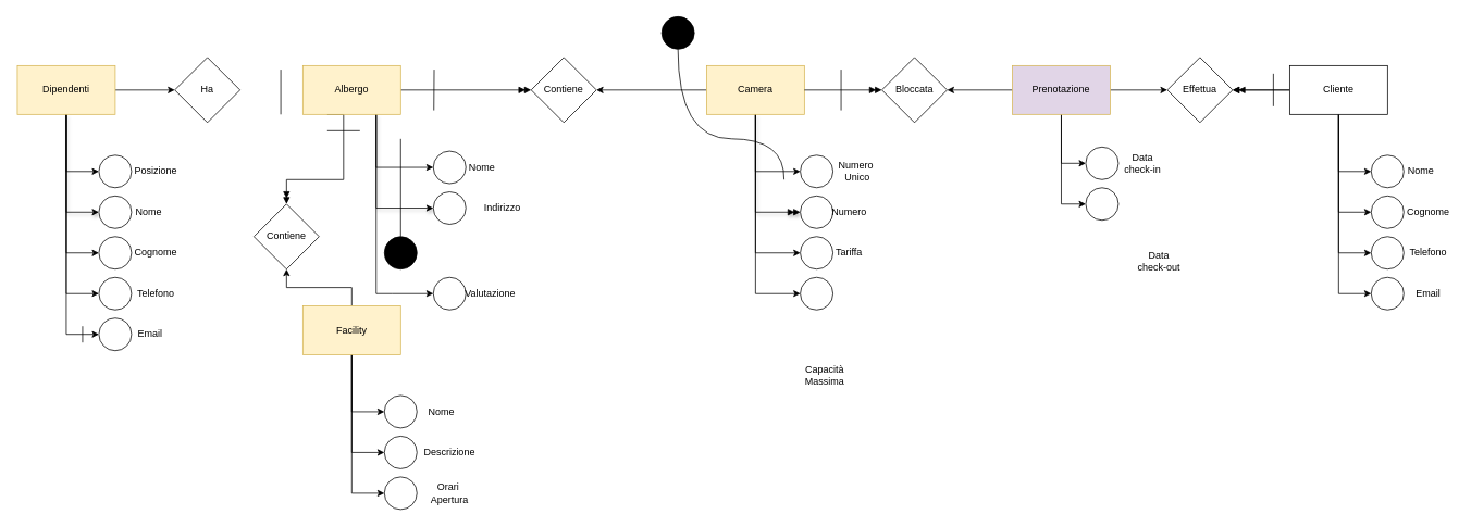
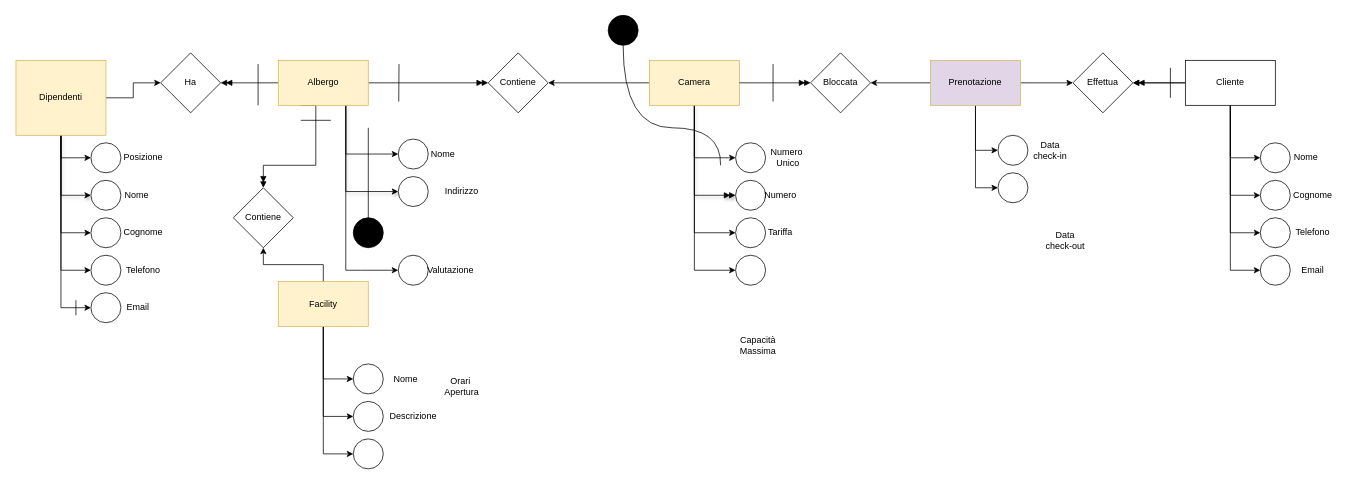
  <mxCell id="0" />
  <mxCell id="1" parent="0" />
  <mxCell id="2" style="edgeStyle=orthogonalEdgeStyle;rounded=0;orthogonalLoop=1;jettySize=auto;html=1;entryX=0;entryY=0.5;entryDx=0;entryDy=0;exitX=0.75;exitY=1;exitDx=0;exitDy=0;" parent="1" source="8" target="21" edge="1"><mxGeometry relative="1" as="geometry" /></mxCell>
  <mxCell id="3" style="edgeStyle=orthogonalEdgeStyle;rounded=0;orthogonalLoop=1;jettySize=auto;html=1;entryX=0;entryY=0.5;entryDx=0;entryDy=0;flowAnimation=0;shadow=1;textShadow=1;endArrow=classic;endFill=1;exitX=0.75;exitY=1;exitDx=0;exitDy=0;" parent="1" source="8" target="23" edge="1"><mxGeometry relative="1" as="geometry" /></mxCell>
  <mxCell id="4" style="edgeStyle=orthogonalEdgeStyle;rounded=0;orthogonalLoop=1;jettySize=auto;html=1;entryX=0;entryY=0.5;entryDx=0;entryDy=0;exitX=0.75;exitY=1;exitDx=0;exitDy=0;" parent="1" source="8" target="25" edge="1"><mxGeometry relative="1" as="geometry"><Array as="points"><mxPoint x="460" y="360" /><mxPoint x="480" y="360" /></Array></mxGeometry></mxCell>
  <mxCell id="5" style="edgeStyle=orthogonalEdgeStyle;rounded=0;orthogonalLoop=1;jettySize=auto;html=1;endArrow=doubleBlock;endFill=1;" parent="1" source="8" target="81" edge="1"><mxGeometry relative="1" as="geometry" /></mxCell>
+ <mxCell id="6" style="edgeStyle=orthogonalEdgeStyle;rounded=0;orthogonalLoop=1;jettySize=auto;html=1;endArrow=doubleBlock;endFill=1;" parent="1" source="8" target="85" edge="1"><mxGeometry relative="1" as="geometry" /></mxCell>
  <mxCell id="7" style="edgeStyle=orthogonalEdgeStyle;rounded=0;orthogonalLoop=1;jettySize=auto;html=1;entryX=0.5;entryY=0;entryDx=0;entryDy=0;exitX=0.25;exitY=1;exitDx=0;exitDy=0;endArrow=doubleBlock;endFill=1;" parent="1" source="8" target="87" edge="1"><mxGeometry relative="1" as="geometry"><Array as="points"><mxPoint x="420" y="140" /><mxPoint x="420" y="220" /><mxPoint x="350" y="220" /></Array></mxGeometry></mxCell>
  <mxCell id="8" value="Albergo" style="rounded=0;whiteSpace=wrap;html=1;fillColor=#fff2cc;strokeColor=#d6b656;" parent="1" vertex="1"><mxGeometry x="370" y="80" width="120" height="60" as="geometry" /></mxCell>
  <mxCell id="9" style="edgeStyle=orthogonalEdgeStyle;rounded=0;orthogonalLoop=1;jettySize=auto;html=1;entryX=0;entryY=0.5;entryDx=0;entryDy=0;" parent="1" source="13" target="65" edge="1"><mxGeometry relative="1" as="geometry" /></mxCell>
  <mxCell id="10" style="edgeStyle=orthogonalEdgeStyle;rounded=0;orthogonalLoop=1;jettySize=auto;html=1;entryX=0;entryY=0.5;entryDx=0;entryDy=0;" parent="1" source="13" target="68" edge="1"><mxGeometry relative="1" as="geometry" /></mxCell>
  <mxCell id="11" style="edgeStyle=orthogonalEdgeStyle;rounded=0;orthogonalLoop=1;jettySize=auto;html=1;entryX=0;entryY=0.5;entryDx=0;entryDy=0;" parent="1" source="13" target="69" edge="1"><mxGeometry relative="1" as="geometry" /></mxCell>
  <mxCell id="12" style="edgeStyle=orthogonalEdgeStyle;rounded=0;orthogonalLoop=1;jettySize=auto;html=1;" parent="1" source="13" target="87" edge="1"><mxGeometry relative="1" as="geometry" /></mxCell>
  <mxCell id="13" value="Facility" style="rounded=0;whiteSpace=wrap;html=1;fillColor=#fff2cc;strokeColor=#d6b656;" parent="1" vertex="1"><mxGeometry x="370" y="375" width="120" height="60" as="geometry" /></mxCell>
  <mxCell id="14" style="edgeStyle=orthogonalEdgeStyle;rounded=0;orthogonalLoop=1;jettySize=auto;html=1;entryX=0;entryY=0.5;entryDx=0;entryDy=0;" parent="1" source="20" target="71" edge="1"><mxGeometry relative="1" as="geometry" /></mxCell>
  <mxCell id="15" style="edgeStyle=orthogonalEdgeStyle;rounded=0;orthogonalLoop=1;jettySize=auto;html=1;entryX=0;entryY=0.5;entryDx=0;entryDy=0;" parent="1" source="20" target="74" edge="1"><mxGeometry relative="1" as="geometry" /></mxCell>
  <mxCell id="16" style="edgeStyle=orthogonalEdgeStyle;rounded=0;orthogonalLoop=1;jettySize=auto;html=1;entryX=0;entryY=0.5;entryDx=0;entryDy=0;" parent="1" source="20" target="75" edge="1"><mxGeometry relative="1" as="geometry" /></mxCell>
  <mxCell id="17" style="edgeStyle=orthogonalEdgeStyle;rounded=0;orthogonalLoop=1;jettySize=auto;html=1;entryX=0;entryY=0.5;entryDx=0;entryDy=0;" parent="1" source="20" target="77" edge="1"><mxGeometry relative="1" as="geometry" /></mxCell>
  <mxCell id="18" value="" style="edgeStyle=orthogonalEdgeStyle;rounded=0;orthogonalLoop=1;jettySize=auto;html=1;endArrow=doubleBlock;endFill=1;" parent="1" source="20" target="79" edge="1"><mxGeometry relative="1" as="geometry" /></mxCell>
  <mxCell id="19" value="" style="edgeStyle=orthogonalEdgeStyle;rounded=0;orthogonalLoop=1;jettySize=auto;html=1;" parent="1" source="20" target="79" edge="1"><mxGeometry relative="1" as="geometry" /></mxCell>
  <mxCell id="20" value="Cliente" style="rounded=0;whiteSpace=wrap;html=1;" parent="1" vertex="1"><mxGeometry x="1580" y="80" width="120" height="60" as="geometry" /></mxCell>
  <mxCell id="21" value="" style="ellipse;whiteSpace=wrap;html=1;aspect=fixed;" parent="1" vertex="1"><mxGeometry x="530" y="185" width="40" height="40" as="geometry" /></mxCell>
  <mxCell id="22" value="Nome" style="text;html=1;align=center;verticalAlign=middle;whiteSpace=wrap;rounded=0;" parent="1" vertex="1"><mxGeometry x="560" y="190" width="60" height="30" as="geometry" /></mxCell>
  <mxCell id="23" value="" style="ellipse;whiteSpace=wrap;html=1;aspect=fixed;" parent="1" vertex="1"><mxGeometry x="530" y="235" width="40" height="40" as="geometry" /></mxCell>
  <mxCell id="24" value="Indirizzo" style="text;html=1;align=center;verticalAlign=middle;whiteSpace=wrap;rounded=0;" parent="1" vertex="1"><mxGeometry x="585" y="240" width="60" height="30" as="geometry" /></mxCell>
  <mxCell id="25" value="" style="ellipse;whiteSpace=wrap;html=1;aspect=fixed;" parent="1" vertex="1"><mxGeometry x="530" y="340" width="40" height="40" as="geometry" /></mxCell>
  <mxCell id="26" value="Valutazione" style="text;html=1;align=center;verticalAlign=middle;whiteSpace=wrap;rounded=0;" parent="1" vertex="1"><mxGeometry x="570" y="345" width="60" height="30" as="geometry" /></mxCell>
  <mxCell id="27" style="edgeStyle=orthogonalEdgeStyle;rounded=0;orthogonalLoop=1;jettySize=auto;html=1;entryX=0;entryY=0.5;entryDx=0;entryDy=0;" parent="1" source="31" target="32" edge="1"><mxGeometry relative="1" as="geometry" /></mxCell>
  <mxCell id="28" style="edgeStyle=orthogonalEdgeStyle;rounded=0;orthogonalLoop=1;jettySize=auto;html=1;entryX=0;entryY=0.5;entryDx=0;entryDy=0;" parent="1" source="31" target="34" edge="1"><mxGeometry relative="1" as="geometry"><Array as="points"><mxPoint x="1300" y="250" /></Array></mxGeometry></mxCell>
  <mxCell id="29" style="edgeStyle=orthogonalEdgeStyle;rounded=0;orthogonalLoop=1;jettySize=auto;html=1;entryX=0;entryY=0.5;entryDx=0;entryDy=0;" parent="1" source="31" target="79" edge="1"><mxGeometry relative="1" as="geometry" /></mxCell>
  <mxCell id="30" style="edgeStyle=orthogonalEdgeStyle;rounded=0;orthogonalLoop=1;jettySize=auto;html=1;" parent="1" source="31" target="92" edge="1"><mxGeometry relative="1" as="geometry" /></mxCell>
  <mxCell id="31" value="Prenotazione" style="rounded=0;whiteSpace=wrap;html=1;fillColor=#e1d5e7;strokeColor=#d6b656;" parent="1" vertex="1"><mxGeometry x="1240" y="80" width="120" height="60" as="geometry" /></mxCell>
  <mxCell id="32" value="" style="ellipse;whiteSpace=wrap;html=1;aspect=fixed;" parent="1" vertex="1"><mxGeometry x="1330" y="180" width="40" height="40" as="geometry" /></mxCell>
  <mxCell id="33" value="Data check-in" style="text;html=1;align=center;verticalAlign=middle;whiteSpace=wrap;rounded=0;" parent="1" vertex="1"><mxGeometry x="1370" y="185" width="60" height="30" as="geometry" /></mxCell>
  <mxCell id="34" value="" style="ellipse;whiteSpace=wrap;html=1;aspect=fixed;" parent="1" vertex="1"><mxGeometry x="1330" y="230" width="40" height="40" as="geometry" /></mxCell>
  <mxCell id="35" value="Data check-out" style="text;html=1;align=center;verticalAlign=middle;whiteSpace=wrap;rounded=0;" parent="1" vertex="1"><mxGeometry x="1390" y="305" width="60" height="30" as="geometry" /></mxCell>
  <mxCell id="36" style="edgeStyle=orthogonalEdgeStyle;rounded=0;orthogonalLoop=1;jettySize=auto;html=1;entryX=0;entryY=0.5;entryDx=0;entryDy=0;" parent="1" source="41" target="42" edge="1"><mxGeometry relative="1" as="geometry" /></mxCell>
  <mxCell id="37" style="edgeStyle=orthogonalEdgeStyle;rounded=0;orthogonalLoop=1;jettySize=auto;html=1;entryX=0;entryY=0.5;entryDx=0;entryDy=0;flowAnimation=0;shadow=1;textShadow=1;endArrow=doubleBlock;endFill=1;" parent="1" source="41" target="44" edge="1"><mxGeometry relative="1" as="geometry" /></mxCell>
  <mxCell id="38" style="edgeStyle=orthogonalEdgeStyle;rounded=0;orthogonalLoop=1;jettySize=auto;html=1;entryX=0;entryY=0.5;entryDx=0;entryDy=0;" parent="1" source="41" target="46" edge="1"><mxGeometry relative="1" as="geometry" /></mxCell>
  <mxCell id="39" style="edgeStyle=orthogonalEdgeStyle;rounded=0;orthogonalLoop=1;jettySize=auto;html=1;" parent="1" source="41" target="81" edge="1"><mxGeometry relative="1" as="geometry" /></mxCell>
  <mxCell id="40" style="edgeStyle=orthogonalEdgeStyle;rounded=0;orthogonalLoop=1;jettySize=auto;html=1;entryX=0;entryY=0.5;entryDx=0;entryDy=0;" parent="1" source="41" target="83" edge="1"><mxGeometry relative="1" as="geometry" /></mxCell>
  <mxCell id="41" value="Camera" style="rounded=0;whiteSpace=wrap;html=1;fillColor=#fff2cc;strokeColor=#d6b656;" parent="1" vertex="1"><mxGeometry x="865" y="80" width="120" height="60" as="geometry" /></mxCell>
  <mxCell id="42" value="" style="ellipse;whiteSpace=wrap;html=1;aspect=fixed;" parent="1" vertex="1"><mxGeometry x="980" y="190" width="40" height="40" as="geometry" /></mxCell>
  <mxCell id="43" value="Numero&amp;nbsp;&lt;div&gt;Unico&lt;/div&gt;" style="text;html=1;align=center;verticalAlign=middle;whiteSpace=wrap;rounded=0;" parent="1" vertex="1"><mxGeometry x="1020" y="195" width="60" height="30" as="geometry" /></mxCell>
  <mxCell id="44" value="" style="ellipse;whiteSpace=wrap;html=1;aspect=fixed;" parent="1" vertex="1"><mxGeometry x="980" y="240" width="40" height="40" as="geometry" /></mxCell>
  <mxCell id="45" value="Numero" style="text;html=1;align=center;verticalAlign=middle;whiteSpace=wrap;rounded=0;" parent="1" vertex="1"><mxGeometry x="1010" y="245" width="60" height="30" as="geometry" /></mxCell>
  <mxCell id="46" value="" style="ellipse;whiteSpace=wrap;html=1;aspect=fixed;" parent="1" vertex="1"><mxGeometry x="980" y="290" width="40" height="40" as="geometry" /></mxCell>
  <mxCell id="47" value="Tariffa" style="text;html=1;align=center;verticalAlign=middle;whiteSpace=wrap;rounded=0;" parent="1" vertex="1"><mxGeometry x="1010" y="295" width="60" height="30" as="geometry" /></mxCell>
  <mxCell id="48" style="edgeStyle=orthogonalEdgeStyle;rounded=0;orthogonalLoop=1;jettySize=auto;html=1;entryX=0;entryY=0.5;entryDx=0;entryDy=0;" parent="1" source="54" target="55" edge="1"><mxGeometry relative="1" as="geometry" /></mxCell>
  <mxCell id="49" style="edgeStyle=orthogonalEdgeStyle;rounded=0;orthogonalLoop=1;jettySize=auto;html=1;entryX=0;entryY=0.5;entryDx=0;entryDy=0;flowAnimation=0;shadow=1;textShadow=1;endArrow=classic;endFill=1;" parent="1" source="54" target="57" edge="1"><mxGeometry relative="1" as="geometry" /></mxCell>
  <mxCell id="50" style="edgeStyle=orthogonalEdgeStyle;rounded=0;orthogonalLoop=1;jettySize=auto;html=1;entryX=0;entryY=0.5;entryDx=0;entryDy=0;" parent="1" source="54" target="59" edge="1"><mxGeometry relative="1" as="geometry" /></mxCell>
  <mxCell id="51" style="edgeStyle=orthogonalEdgeStyle;rounded=0;orthogonalLoop=1;jettySize=auto;html=1;entryX=0;entryY=0.5;entryDx=0;entryDy=0;" parent="1" source="54" target="61" edge="1"><mxGeometry relative="1" as="geometry" /></mxCell>
  <mxCell id="52" style="edgeStyle=orthogonalEdgeStyle;rounded=0;orthogonalLoop=1;jettySize=auto;html=1;entryX=0;entryY=0.5;entryDx=0;entryDy=0;" parent="1" source="54" target="63" edge="1"><mxGeometry relative="1" as="geometry" /></mxCell>
  <mxCell id="53" style="edgeStyle=orthogonalEdgeStyle;rounded=0;orthogonalLoop=1;jettySize=auto;html=1;" parent="1" source="54" target="85" edge="1"><mxGeometry relative="1" as="geometry" /></mxCell>
- <mxCell id="54" value="Dipendenti" style="rounded=0;whiteSpace=wrap;html=1;fillColor=#fff2cc;strokeColor=#d6b656;" parent="1" vertex="1"><mxGeometry x="20" y="80" width="120" height="60" as="geometry" /></mxCell>
+ <mxCell id="54" value="Dipendenti" style="rounded=0;whiteSpace=wrap;html=1;fillColor=#fff2cc;strokeColor=#d6b656;" parent="1" vertex="1"><mxGeometry x="20" y="80" width="120" height="100" as="geometry" /></mxCell>
  <mxCell id="55" value="" style="ellipse;whiteSpace=wrap;html=1;aspect=fixed;" parent="1" vertex="1"><mxGeometry x="120" y="190" width="40" height="40" as="geometry" /></mxCell>
  <mxCell id="56" value="Posizione" style="text;html=1;align=center;verticalAlign=middle;whiteSpace=wrap;rounded=0;" parent="1" vertex="1"><mxGeometry x="160" y="195" width="60" height="30" as="geometry" /></mxCell>
  <mxCell id="57" value="" style="ellipse;whiteSpace=wrap;html=1;aspect=fixed;" parent="1" vertex="1"><mxGeometry x="120" y="240" width="40" height="40" as="geometry" /></mxCell>
  <mxCell id="58" value="Nome&amp;nbsp;" style="text;html=1;align=center;verticalAlign=middle;whiteSpace=wrap;rounded=0;" parent="1" vertex="1"><mxGeometry x="153" y="245" width="60" height="30" as="geometry" /></mxCell>
  <mxCell id="59" value="" style="ellipse;whiteSpace=wrap;html=1;aspect=fixed;" parent="1" vertex="1"><mxGeometry x="120" y="290" width="40" height="40" as="geometry" /></mxCell>
  <mxCell id="60" value="Cognome" style="text;html=1;align=center;verticalAlign=middle;whiteSpace=wrap;rounded=0;" parent="1" vertex="1"><mxGeometry x="160" y="295" width="60" height="30" as="geometry" /></mxCell>
  <mxCell id="61" value="" style="ellipse;whiteSpace=wrap;html=1;aspect=fixed;" parent="1" vertex="1"><mxGeometry x="120" y="340" width="40" height="40" as="geometry" /></mxCell>
  <mxCell id="62" value="Telefono" style="text;html=1;align=center;verticalAlign=middle;whiteSpace=wrap;rounded=0;" parent="1" vertex="1"><mxGeometry x="160" y="345" width="60" height="30" as="geometry" /></mxCell>
  <mxCell id="63" value="" style="ellipse;whiteSpace=wrap;html=1;aspect=fixed;" parent="1" vertex="1"><mxGeometry x="120" y="390" width="40" height="40" as="geometry" /></mxCell>
  <mxCell id="64" value="Email" style="text;html=1;align=center;verticalAlign=middle;whiteSpace=wrap;rounded=0;" parent="1" vertex="1"><mxGeometry x="153" y="395" width="60" height="30" as="geometry" /></mxCell>
  <mxCell id="65" value="" style="ellipse;whiteSpace=wrap;html=1;aspect=fixed;" parent="1" vertex="1"><mxGeometry x="470" y="485" width="40" height="40" as="geometry" /></mxCell>
  <mxCell id="66" value="Nome" style="text;html=1;align=center;verticalAlign=middle;whiteSpace=wrap;rounded=0;" parent="1" vertex="1"><mxGeometry x="510" y="490" width="60" height="30" as="geometry" /></mxCell>
  <mxCell id="67" value="Descrizione" style="text;html=1;align=center;verticalAlign=middle;whiteSpace=wrap;rounded=0;" parent="1" vertex="1"><mxGeometry x="520" y="540" width="60" height="30" as="geometry" /></mxCell>
  <mxCell id="68" value="" style="ellipse;whiteSpace=wrap;html=1;aspect=fixed;" parent="1" vertex="1"><mxGeometry x="470" y="535" width="40" height="40" as="geometry" /></mxCell>
  <mxCell id="69" value="" style="ellipse;whiteSpace=wrap;html=1;aspect=fixed;" parent="1" vertex="1"><mxGeometry x="470" y="585" width="40" height="40" as="geometry" /></mxCell>
- <mxCell id="70" value="Orari&amp;nbsp;&lt;div&gt;Apertura&lt;/div&gt;" style="text;html=1;align=center;verticalAlign=middle;whiteSpace=wrap;rounded=0;" parent="1" vertex="1"><mxGeometry x="520" y="590" width="60" height="30" as="geometry" /></mxCell>
+ <mxCell id="70" value="Orari&amp;nbsp;&lt;div&gt;Apertura&lt;/div&gt;" style="text;html=1;align=center;verticalAlign=middle;whiteSpace=wrap;rounded=0;" parent="1" vertex="1"><mxGeometry x="585" y="500" width="60" height="30" as="geometry" /></mxCell>
  <mxCell id="71" value="" style="ellipse;whiteSpace=wrap;html=1;aspect=fixed;" parent="1" vertex="1"><mxGeometry x="1680" y="190" width="40" height="40" as="geometry" /></mxCell>
  <mxCell id="72" value="Nome" style="text;html=1;align=center;verticalAlign=middle;whiteSpace=wrap;rounded=0;" parent="1" vertex="1"><mxGeometry x="1711" y="195" width="60" height="30" as="geometry" /></mxCell>
  <mxCell id="73" value="Cognome" style="text;html=1;align=center;verticalAlign=middle;whiteSpace=wrap;rounded=0;" parent="1" vertex="1"><mxGeometry x="1720" y="245" width="60" height="30" as="geometry" /></mxCell>
  <mxCell id="74" value="" style="ellipse;whiteSpace=wrap;html=1;aspect=fixed;" parent="1" vertex="1"><mxGeometry x="1680" y="240" width="40" height="40" as="geometry" /></mxCell>
  <mxCell id="75" value="" style="ellipse;whiteSpace=wrap;html=1;aspect=fixed;" parent="1" vertex="1"><mxGeometry x="1680" y="290" width="40" height="40" as="geometry" /></mxCell>
  <mxCell id="76" value="Telefono" style="text;html=1;align=center;verticalAlign=middle;whiteSpace=wrap;rounded=0;" parent="1" vertex="1"><mxGeometry x="1720" y="295" width="60" height="30" as="geometry" /></mxCell>
  <mxCell id="77" value="" style="ellipse;whiteSpace=wrap;html=1;aspect=fixed;" parent="1" vertex="1"><mxGeometry x="1680" y="340" width="40" height="40" as="geometry" /></mxCell>
  <mxCell id="78" value="Email" style="text;html=1;align=center;verticalAlign=middle;whiteSpace=wrap;rounded=0;" parent="1" vertex="1"><mxGeometry x="1720" y="345" width="60" height="30" as="geometry" /></mxCell>
  <mxCell id="79" value="Effettua" style="rhombus;whiteSpace=wrap;html=1;" parent="1" vertex="1"><mxGeometry x="1430" y="70" width="80" height="80" as="geometry" /></mxCell>
  <mxCell id="80" value="" style="endArrow=none;html=1;rounded=0;" parent="1" edge="1"><mxGeometry width="50" height="50" relative="1" as="geometry"><mxPoint x="1030" y="135" as="sourcePoint" /><mxPoint x="1030" y="85" as="targetPoint" /></mxGeometry></mxCell>
  <mxCell id="81" value="Contiene" style="rhombus;whiteSpace=wrap;html=1;" parent="1" vertex="1"><mxGeometry x="650" y="70" width="80" height="80" as="geometry" /></mxCell>
  <mxCell id="82" value="" style="endArrow=none;html=1;rounded=0;" parent="1" edge="1"><mxGeometry width="50" height="50" relative="1" as="geometry"><mxPoint x="530.64" y="135" as="sourcePoint" /><mxPoint x="531" y="85" as="targetPoint" /></mxGeometry></mxCell>
  <mxCell id="83" value="" style="ellipse;whiteSpace=wrap;html=1;aspect=fixed;" parent="1" vertex="1"><mxGeometry x="980" y="340" width="40" height="40" as="geometry" /></mxCell>
  <mxCell id="84" value="Capacità&lt;div&gt;Massima&lt;/div&gt;" style="text;html=1;align=center;verticalAlign=middle;whiteSpace=wrap;rounded=0;" parent="1" vertex="1"><mxGeometry x="980" y="445" width="60" height="30" as="geometry" /></mxCell>
  <mxCell id="85" value="Ha" style="rhombus;whiteSpace=wrap;html=1;" parent="1" vertex="1"><mxGeometry x="213" y="70" width="80" height="80" as="geometry" /></mxCell>
  <mxCell id="86" value="" style="endArrow=none;html=1;rounded=0;" parent="1" edge="1"><mxGeometry width="50" height="50" relative="1" as="geometry"><mxPoint x="100" y="420" as="sourcePoint" /><mxPoint x="100" y="400" as="targetPoint" /></mxGeometry></mxCell>
  <mxCell id="87" value="Contiene" style="rhombus;whiteSpace=wrap;html=1;" parent="1" vertex="1"><mxGeometry x="310" y="250" width="80" height="80" as="geometry" /></mxCell>
  <mxCell id="88" value="" style="endArrow=none;html=1;rounded=0;" parent="1" edge="1"><mxGeometry width="50" height="50" relative="1" as="geometry"><mxPoint x="400" y="160" as="sourcePoint" /><mxPoint x="440" y="160" as="targetPoint" /></mxGeometry></mxCell>
  <mxCell id="89" value="" style="endArrow=none;html=1;rounded=0;" parent="1" edge="1"><mxGeometry width="50" height="50" relative="1" as="geometry"><mxPoint x="1560" y="130" as="sourcePoint" /><mxPoint x="1560" y="90" as="targetPoint" /></mxGeometry></mxCell>
  <mxCell id="90" value="" style="endArrow=none;html=1;rounded=0;" parent="1" edge="1"><mxGeometry width="50" height="50" relative="1" as="geometry"><mxPoint x="343" y="140" as="sourcePoint" /><mxPoint x="343" y="85" as="targetPoint" /></mxGeometry></mxCell>
  <mxCell id="91" value="" style="edgeStyle=orthogonalEdgeStyle;rounded=0;orthogonalLoop=1;jettySize=auto;html=1;entryX=0;entryY=0.5;entryDx=0;entryDy=0;endArrow=doubleBlock;endFill=1;" parent="1" source="41" target="92" edge="1"><mxGeometry relative="1" as="geometry"><mxPoint x="1000" y="110" as="sourcePoint" /><mxPoint x="1240" y="110" as="targetPoint" /></mxGeometry></mxCell>
  <mxCell id="92" value="Bloccata" style="rhombus;whiteSpace=wrap;html=1;" parent="1" vertex="1"><mxGeometry x="1080" y="70" width="80" height="80" as="geometry" /></mxCell>
  <mxCell id="93" value="" style="endArrow=none;html=1;rounded=0;" edge="1" parent="1" target="94"><mxGeometry width="50" height="50" relative="1" as="geometry"><mxPoint x="490" y="170" as="sourcePoint" /><mxPoint x="490" y="170" as="targetPoint" /></mxGeometry></mxCell>
  <mxCell id="94" value="" style="ellipse;whiteSpace=wrap;html=1;aspect=fixed;fillColor=#000000;" vertex="1" parent="1"><mxGeometry x="470" y="290" width="40" height="40" as="geometry" /></mxCell>
  <mxCell id="95" value="" style="endArrow=none;html=1;rounded=0;exitX=0.5;exitY=1;exitDx=0;exitDy=0;edgeStyle=orthogonalEdgeStyle;curved=1;" edge="1" parent="1" source="96"><mxGeometry width="50" height="50" relative="1" as="geometry"><mxPoint x="830" y="80" as="sourcePoint" /><mxPoint x="960" y="220" as="targetPoint" /><Array as="points"><mxPoint x="830" y="170" /><mxPoint x="961" y="170" /></Array></mxGeometry></mxCell>
  <mxCell id="96" value="" style="ellipse;whiteSpace=wrap;html=1;aspect=fixed;fillColor=#000000;" vertex="1" parent="1"><mxGeometry x="810" y="20" width="40" height="40" as="geometry" /></mxCell>
